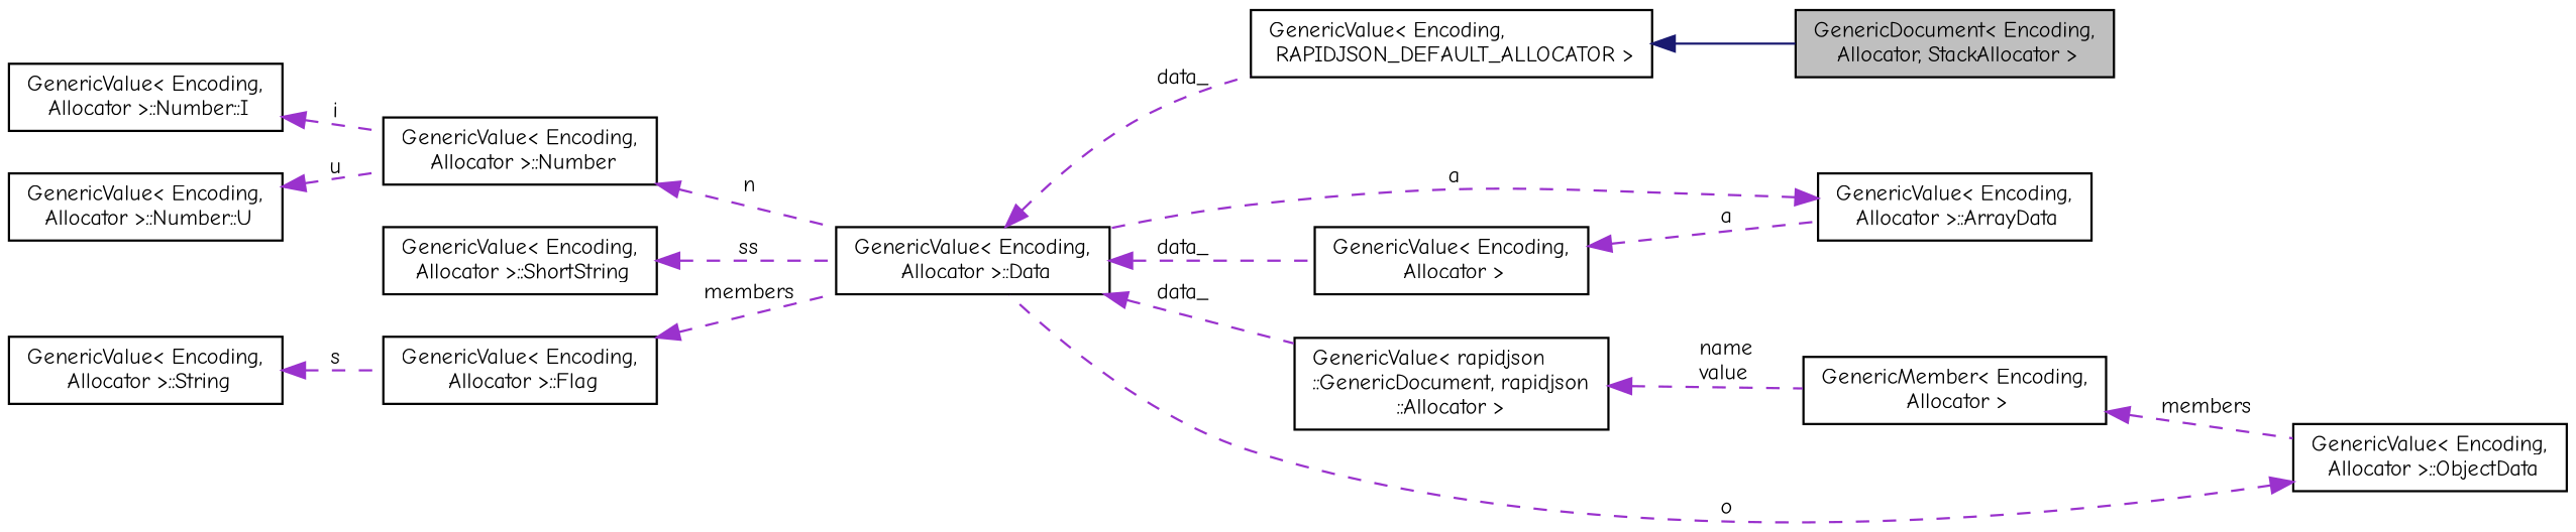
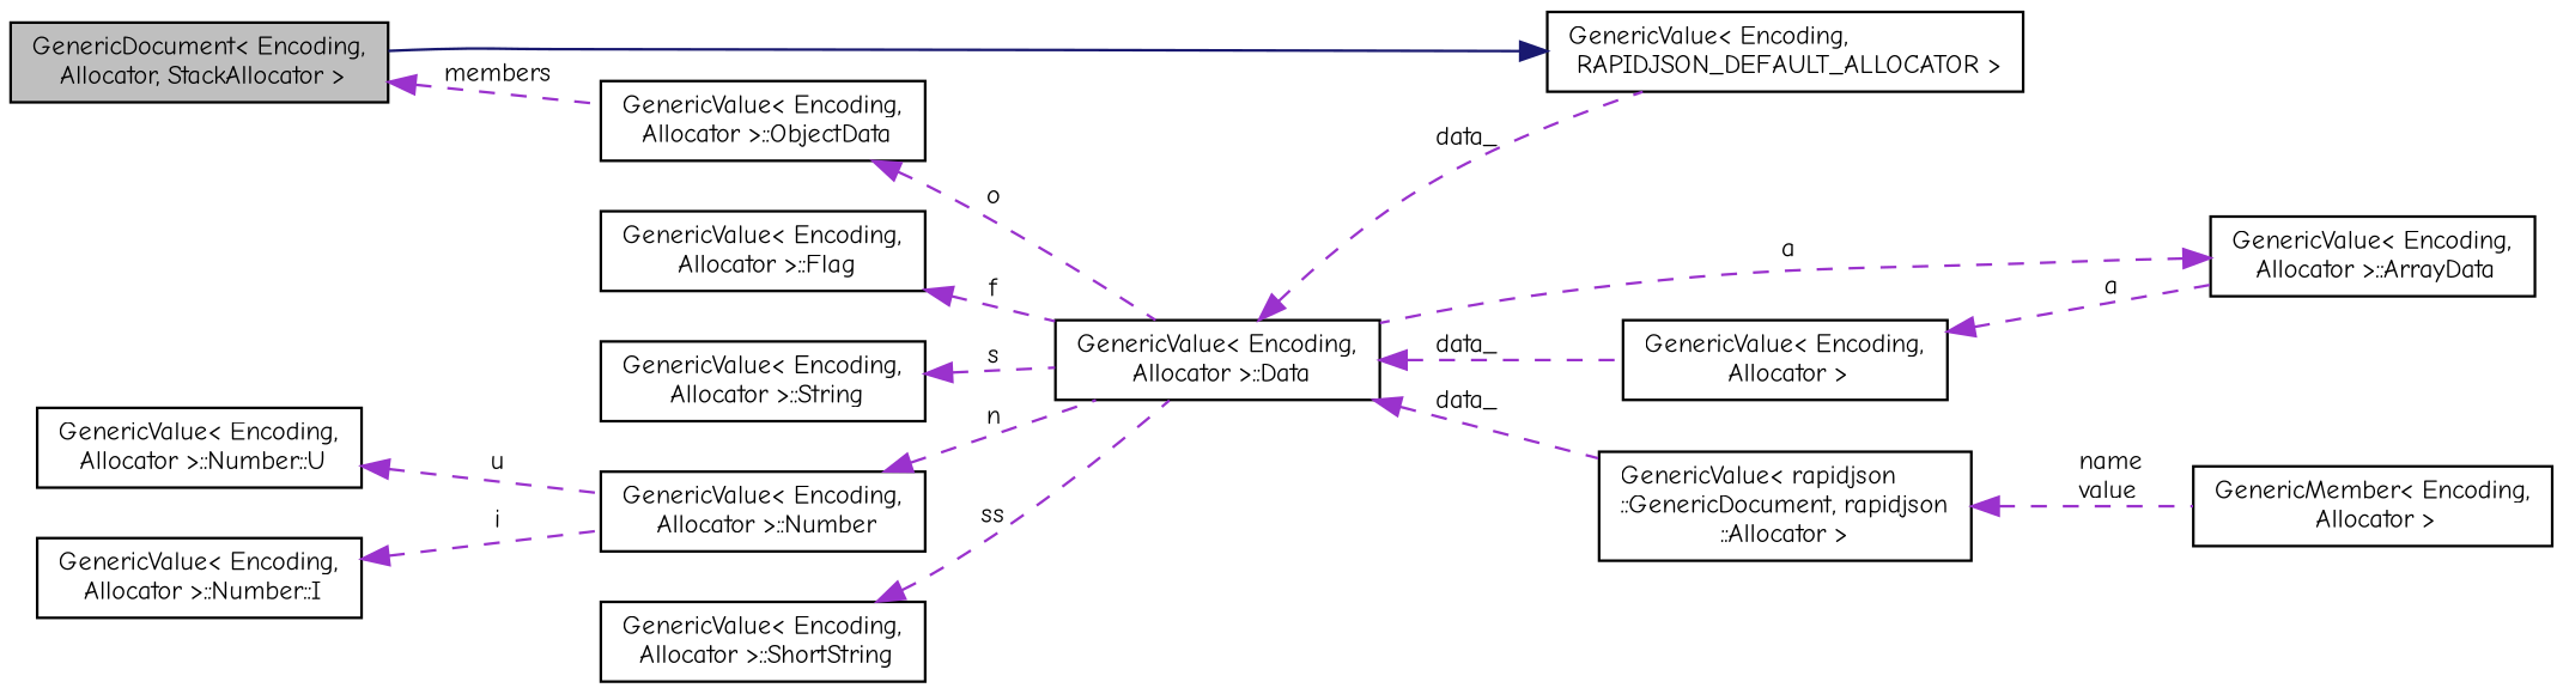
  digraph {
    fontname="Comic Neue"
    rankdir=LR
    node [color=black fillcolor=white fontname="Comic Neue" fontsize=10 shape=record style=filled]
    edge [color=darkorchid3 dir=back fontname="Comic Neue" fontsize=10 labelfontname=Helvetica labelfontsize=10 style=dashed]
    n1 [fillcolor=grey75 fontcolor=black height=0.2 label="GenericDocument\< Encoding,\l Allocator, StackAllocator \>" width=0.4]
    n2 [height=0.2 label="GenericValue\< Encoding,\l RAPIDJSON_DEFAULT_ALLOCATOR \>" width=0.4]
    n3 [height=0.2 label="GenericValue\< Encoding,\l Allocator \>::Data" width=0.4]
    n4 [height=0.2 label="GenericValue\< Encoding,\l Allocator \>" width=0.4]
    n5 [height=0.2 label="GenericValue\< rapidjson\l::GenericDocument, rapidjson\l::Allocator \>" width=0.4]
    n6 [height=0.2 label="GenericValue\< Encoding,\l Allocator \>::ArrayData" width=0.4]
    n7 [height=0.2 label="GenericMember\< Encoding,\l Allocator \>" width=0.4]
    n8 [height=0.2 label="GenericValue\< Encoding,\l Allocator \>::String" width=0.4]
    n9 [height=0.2 label="GenericValue\< Encoding,\l Allocator \>::ObjectData" width=0.4]
    n10 [height=0.2 label="GenericValue\< Encoding,\l Allocator \>::Number" width=0.4]
    n11 [height=0.2 label="GenericValue\< Encoding,\l Allocator \>::Number::U" width=0.4]
    n12 [height=0.2 label="GenericValue\< Encoding,\l Allocator \>::Number::I" width=0.4]
    n13 [height=0.2 label="GenericValue\< Encoding,\l Allocator \>::ShortString" width=0.4]
    n14 [height=0.2 label="GenericValue\< Encoding,\l Allocator \>::Flag" width=0.4]
    n2 -> n1 [color=midnightblue style=solid]
    n3 -> n2 [label=" data_"]
    n3 -> n4 [label=" data_"]
    n3 -> n5 [label=" data_"]
    n4 -> n6 [label=" a"]
    n5 -> n7 [label=" name\nvalue"]
    n6 -> n3 [label=" a"]
-   n7 -> n9 [label=" members"]
-   n8 -> n14 [label=" s"]
+   n1 -> n9 [label=" members"]
+   n8 -> n3 [label=" s"]
    n9 -> n3 [label=" o"]
    n10 -> n3 [label=" n"]
    n11 -> n10 [label=" u"]
    n12 -> n10 [label=" i"]
    n13 -> n3 [label=" ss"]
-   n14 -> n3 [label=" members"]
+   n14 -> n3 [label=" f"]
  }
